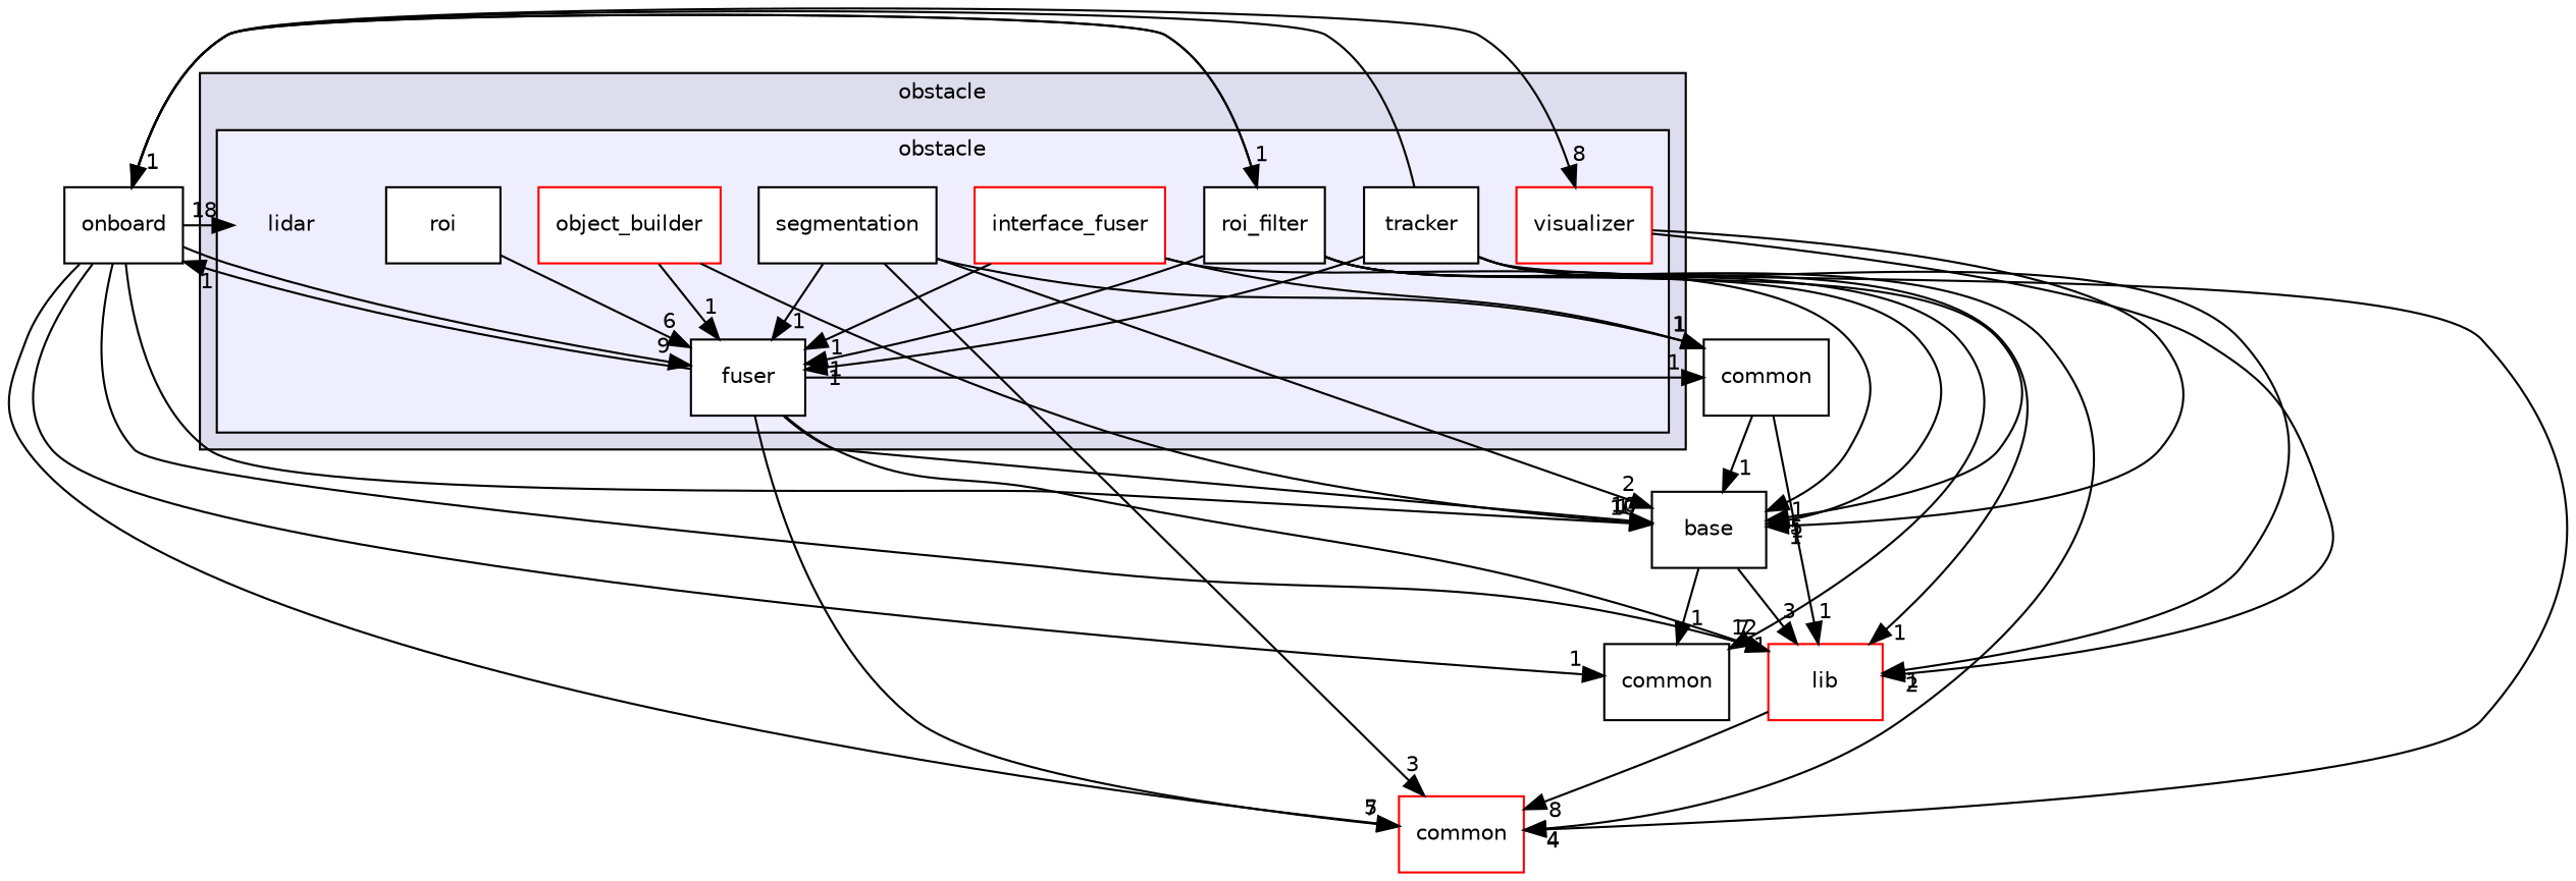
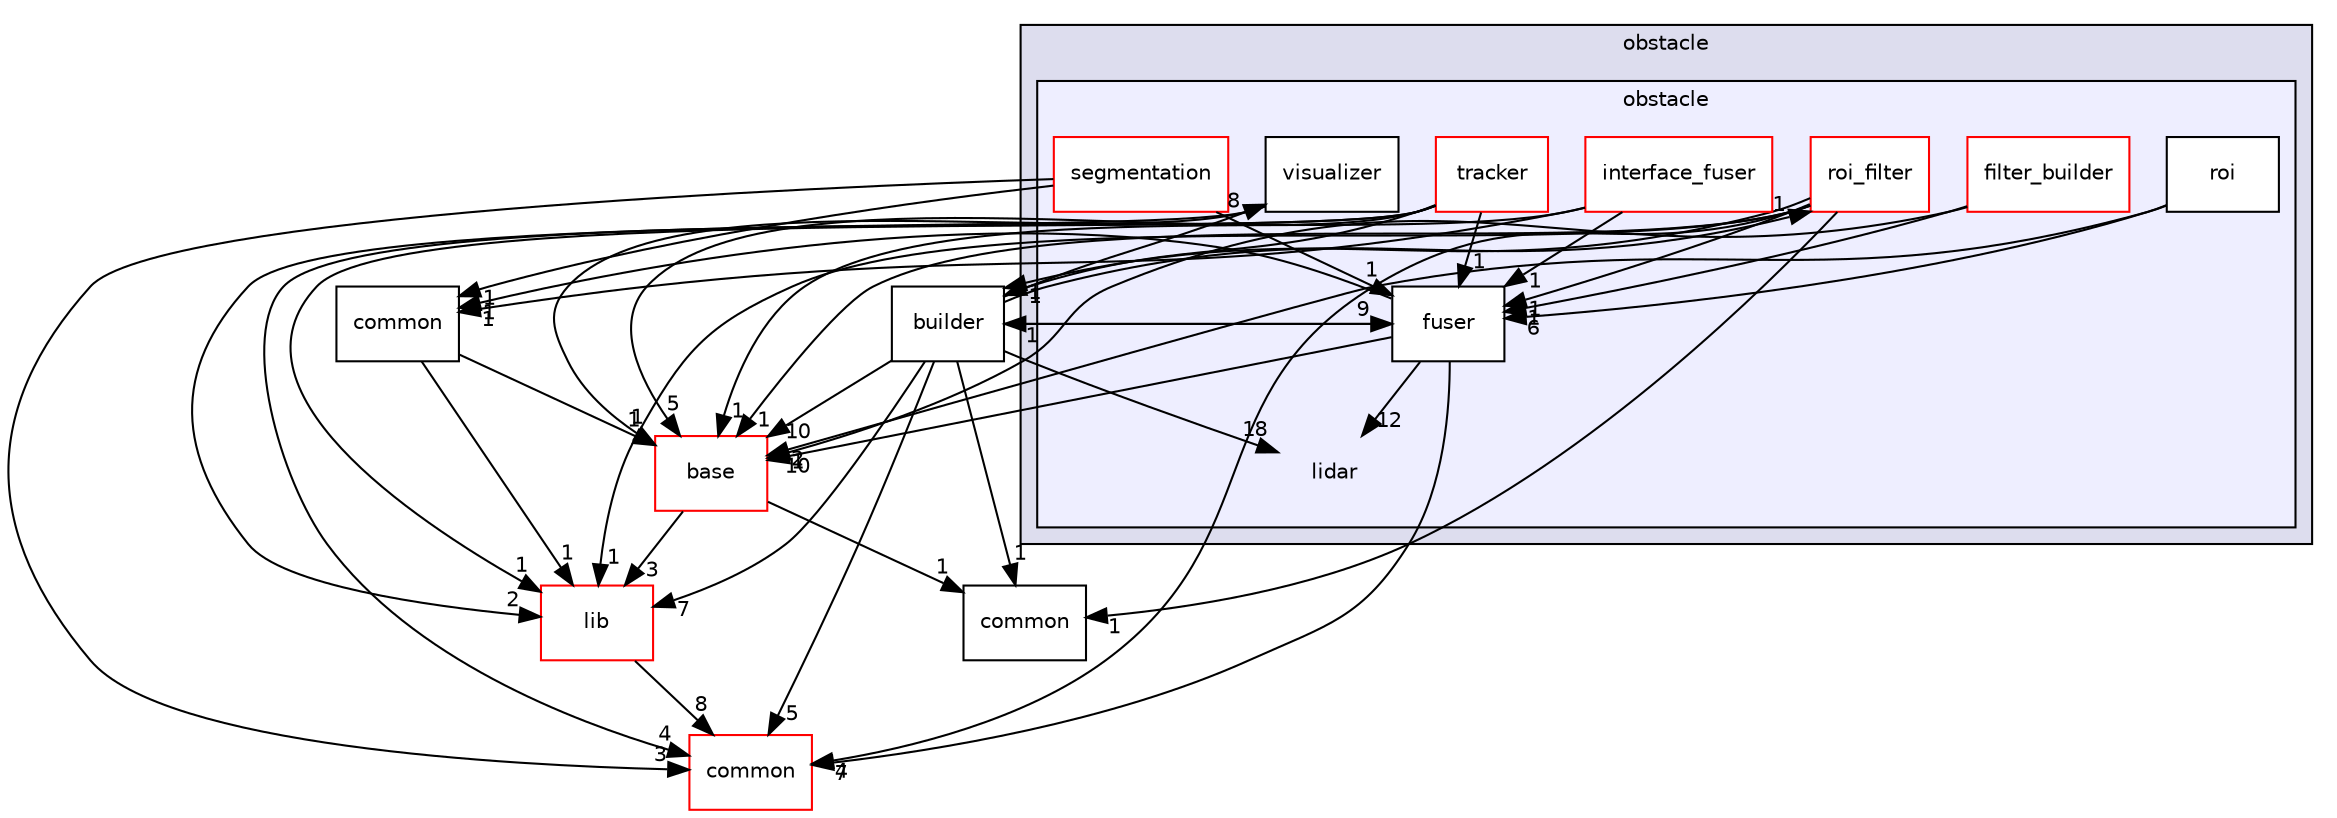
  digraph {
    compound=true
    node [fontname=Helvetica fontsize=10 shape=box color=red fillcolor=white style=filled]
    edge [headlabel=1 labeldistance=1.5 labelfontname=Helvetica labelfontsize=10]
    n1 [label=lidar shape=plaintext color="" fillcolor="" style=""]
    n2 [color=black label=roi]
    n3 [color=black label=fuser]
-   n4 [label=object_builder]
-   n5 [color=black label=roi_filter]
-   n6 [color=black label=segmentation]
-   n7 [color=black label=tracker]
+   n4 [label=filter_builder]
+   n5 [label=roi_filter]
+   n6 [label=segmentation]
+   n7 [label=tracker]
    n8 [label=interface_fuser]
-   n9 [label=visualizer]
-   n10 [label=base color="" fillcolor="" style=""]
+   n9 [color=black label=visualizer]
+   n10 [label=base fillcolor="" style=""]
    n11 [label=common]
-   n12 [label=onboard color="" fillcolor="" style=""]
+   n12 [label=builder color="" fillcolor="" style=""]
    n13 [label=common color="" fillcolor="" style=""]
    n14 [label=lib]
    n15 [label=common color="" fillcolor="" style=""]
    subgraph cluster_1 {
      bgcolor="#ddddee"
      fontname=Helvetica
      fontsize=10
      label=obstacle
      pencolor=black
      subgraph cluster_2 {
        bgcolor="#eeeeff"
        fontname=Helvetica
        fontsize=10
        label=obstacle
        pencolor=black
        n1
        n2
        n3
        n4
        n5
        n6
        n7
        n8
        n9
      }
    }
    n2 -> n3 [headlabel=6]
    n3 -> n10 [headlabel=10]
    n3 -> n11 [headlabel=7]
    n3 -> n12
    n3 -> n13
-   n3 -> n14 [headlabel=12]
+   n3 -> n1 [headlabel=12]
    n4 -> n3
    n4 -> n10
    n5 -> n3
    n5 -> n10
    n5 -> n11 [headlabel=4]
    n5 -> n12
    n5 -> n14
    n5 -> n15
    n6 -> n3
-   n6 -> n10 [headlabel=2]
+   n2 -> n10 [headlabel=2]
    n6 -> n11 [headlabel=3]
    n6 -> n13
    n7 -> n3
    n7 -> n10 [headlabel=5]
    n7 -> n11 [headlabel=4]
    n7 -> n12
    n7 -> n14
    n8 -> n3
    n8 -> n10
    n8 -> n13
    n9 -> n10
    n9 -> n14 [headlabel=2]
    n10 -> n14 [headlabel=3]
    n10 -> n15
    n12 -> n1 [headlabel=18]
    n12 -> n3 [headlabel=9]
    n12 -> n5
    n12 -> n9 [headlabel=8]
    n12 -> n10 [headlabel=10]
    n12 -> n11 [headlabel=5]
    n12 -> n14 [headlabel=7]
    n12 -> n15
    n13 -> n10
    n13 -> n14
    n14 -> n11 [headlabel=8]
  }
